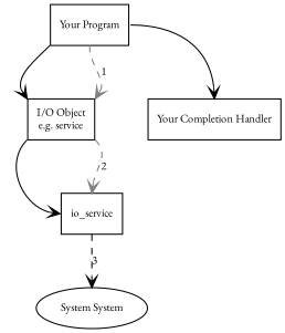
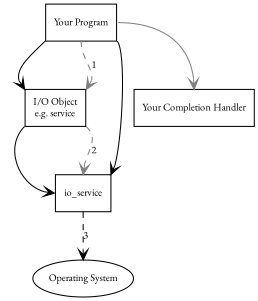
  digraph {
    fontname="EB Garamond"
    nodesep=0.2
    node [fontname="EB Garamond" fontsize=10 shape=box]
    edge [arrowhead=open fontname="EB Garamond" fontsize=10 headport=n labelfontname=Helvetica labelfontsize=10 tailport=s]
-   n1 [label="System System" shape=ellipse]
+   n1 [label="Operating System" shape=ellipse]
    n2 [label=io_service]
    n3 [label="I/O Object\ne.g. service"]
    n4 [label="Your Program"]
    n5 [label="Your Completion Handler"]
    n2 -> n1 [color=black label=3 style=dashed]
    n3 -> n2 [headport=w tailport=sw]
    n3 -> n2 [color="#808080" label=2 style=dashed tailport=se]
+   n4 -> n2 [arrowtail=diamond headport=ne tailport=se]
    n4 -> n3 [arrowtail=diamond headport=nw tailport=sw]
    n4 -> n3 [color="#808080" headport=ne label=1 style=dashed]
-   n4 -> n5 [arrowtail=diamond tailport=e]
+   n4 -> n5 [arrowtail=diamond tailport=e color="#808080"]
  }
